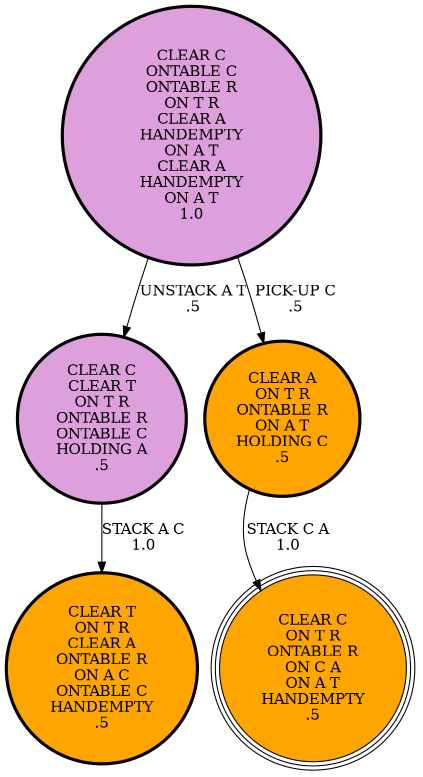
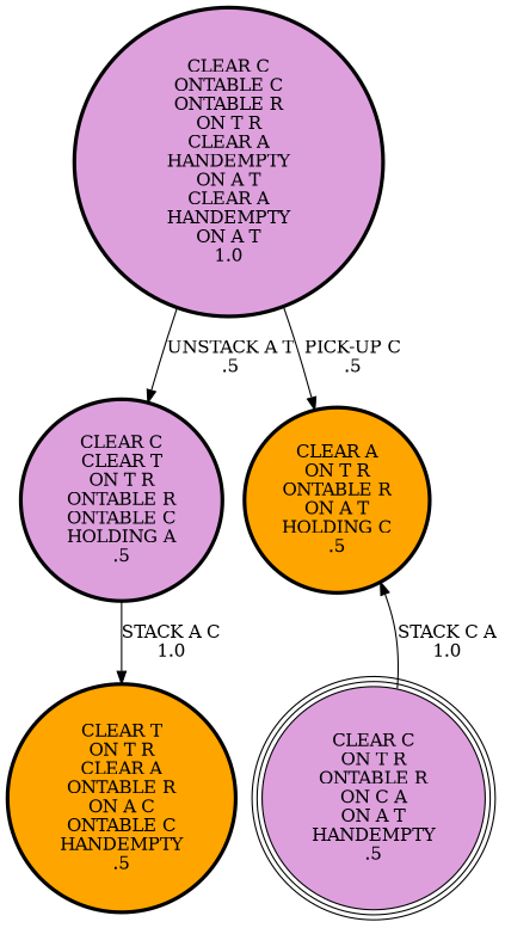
  digraph {
    node [fillcolor=orange penwidth=3 shape=circle style=filled]
    "CLEAR T\nON T R\nCLEAR A\nONTABLE R\nON A C\nONTABLE C\nHANDEMPTY\n.5\n"
    "CLEAR C\nCLEAR T\nON T R\nONTABLE R\nONTABLE C\nHOLDING A\n.5\n" [fillcolor=plum]
    "CLEAR C\nONTABLE C\nONTABLE R\nON T R\nCLEAR A\nHANDEMPTY\nON A T\nCLEAR A\nHANDEMPTY\nON A T\n1.0\n" [fillcolor=plum]
    "CLEAR A\nON T R\nONTABLE R\nON A T\nHOLDING C\n.5\n"
-   "CLEAR C\nON T R\nONTABLE R\nON C A\nON A T\nHANDEMPTY\n.5\n" [peripheries=3 penwidth=""]
+   "CLEAR C\nON T R\nONTABLE R\nON C A\nON A T\nHANDEMPTY\n.5\n" [fillcolor=plum peripheries=3 penwidth=""]
    "CLEAR C\nCLEAR T\nON T R\nONTABLE R\nONTABLE C\nHOLDING A\n.5\n" -> "CLEAR T\nON T R\nCLEAR A\nONTABLE R\nON A C\nONTABLE C\nHANDEMPTY\n.5\n" [label="STACK A C\n1.0\n"]
    "CLEAR C\nONTABLE C\nONTABLE R\nON T R\nCLEAR A\nHANDEMPTY\nON A T\nCLEAR A\nHANDEMPTY\nON A T\n1.0\n" -> "CLEAR C\nCLEAR T\nON T R\nONTABLE R\nONTABLE C\nHOLDING A\n.5\n" [label="UNSTACK A T\n.5\n"]
    "CLEAR C\nONTABLE C\nONTABLE R\nON T R\nCLEAR A\nHANDEMPTY\nON A T\nCLEAR A\nHANDEMPTY\nON A T\n1.0\n" -> "CLEAR A\nON T R\nONTABLE R\nON A T\nHOLDING C\n.5\n" [label="PICK-UP C\n.5\n"]
-   "CLEAR A\nON T R\nONTABLE R\nON A T\nHOLDING C\n.5\n" -> "CLEAR C\nON T R\nONTABLE R\nON C A\nON A T\nHANDEMPTY\n.5\n" [label="STACK C A\n1.0\n"]
+   "CLEAR C\nON T R\nONTABLE R\nON C A\nON A T\nHANDEMPTY\n.5\n" -> "CLEAR A\nON T R\nONTABLE R\nON A T\nHOLDING C\n.5\n" [label="STACK C A\n1.0\n"]
  }
